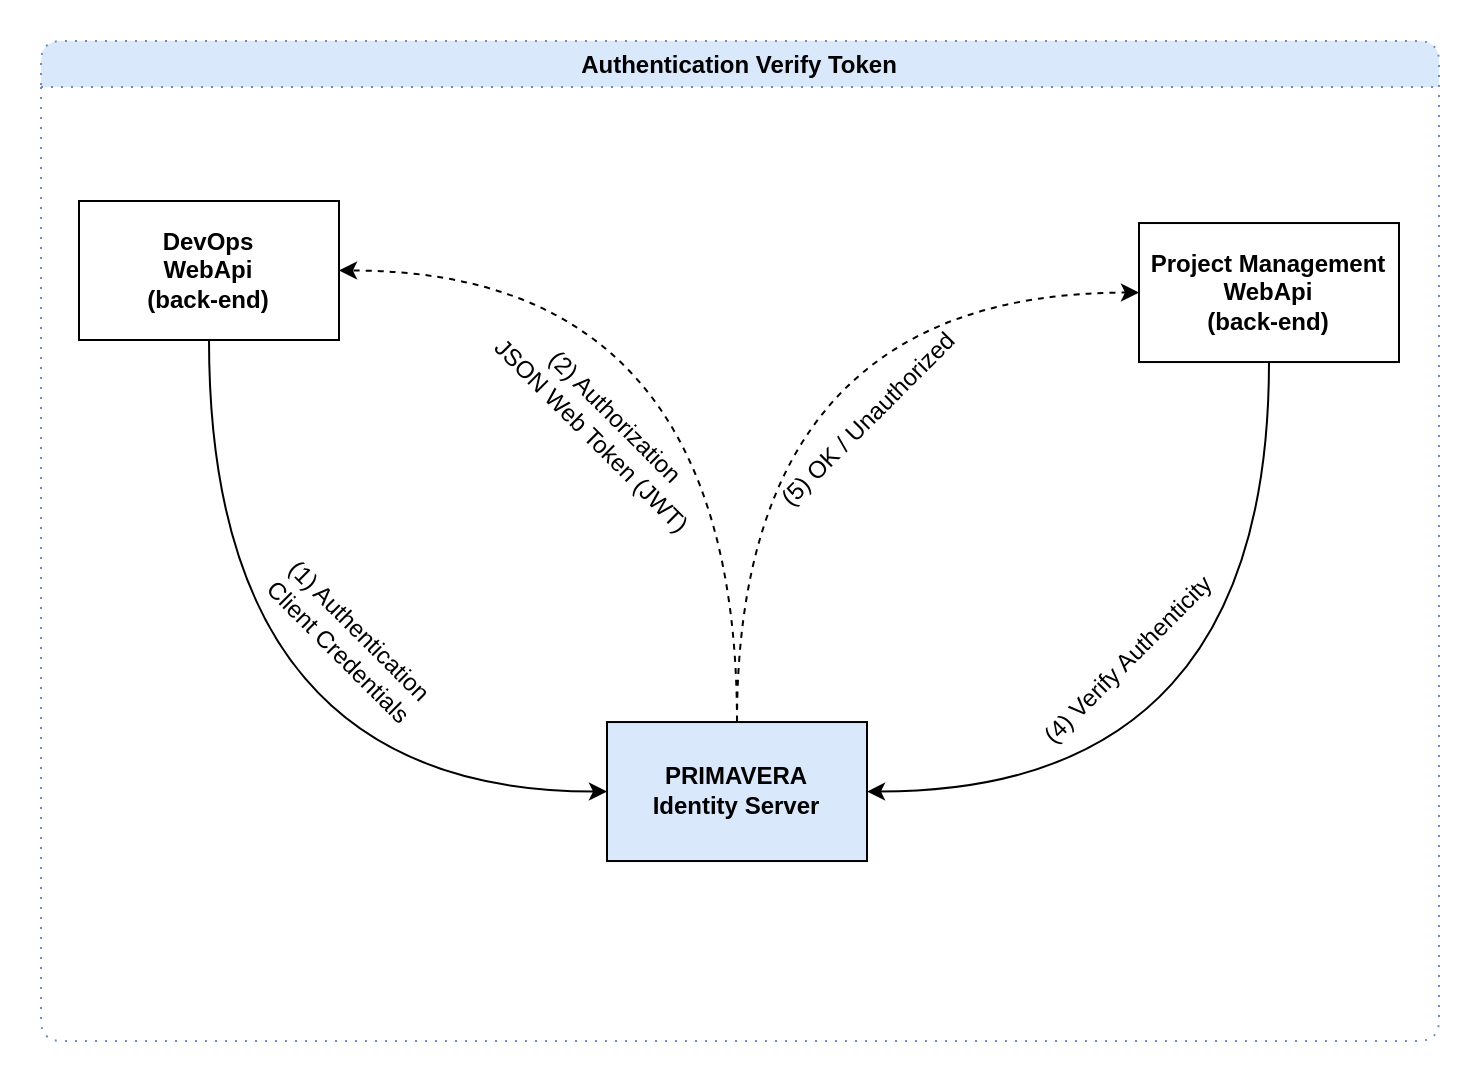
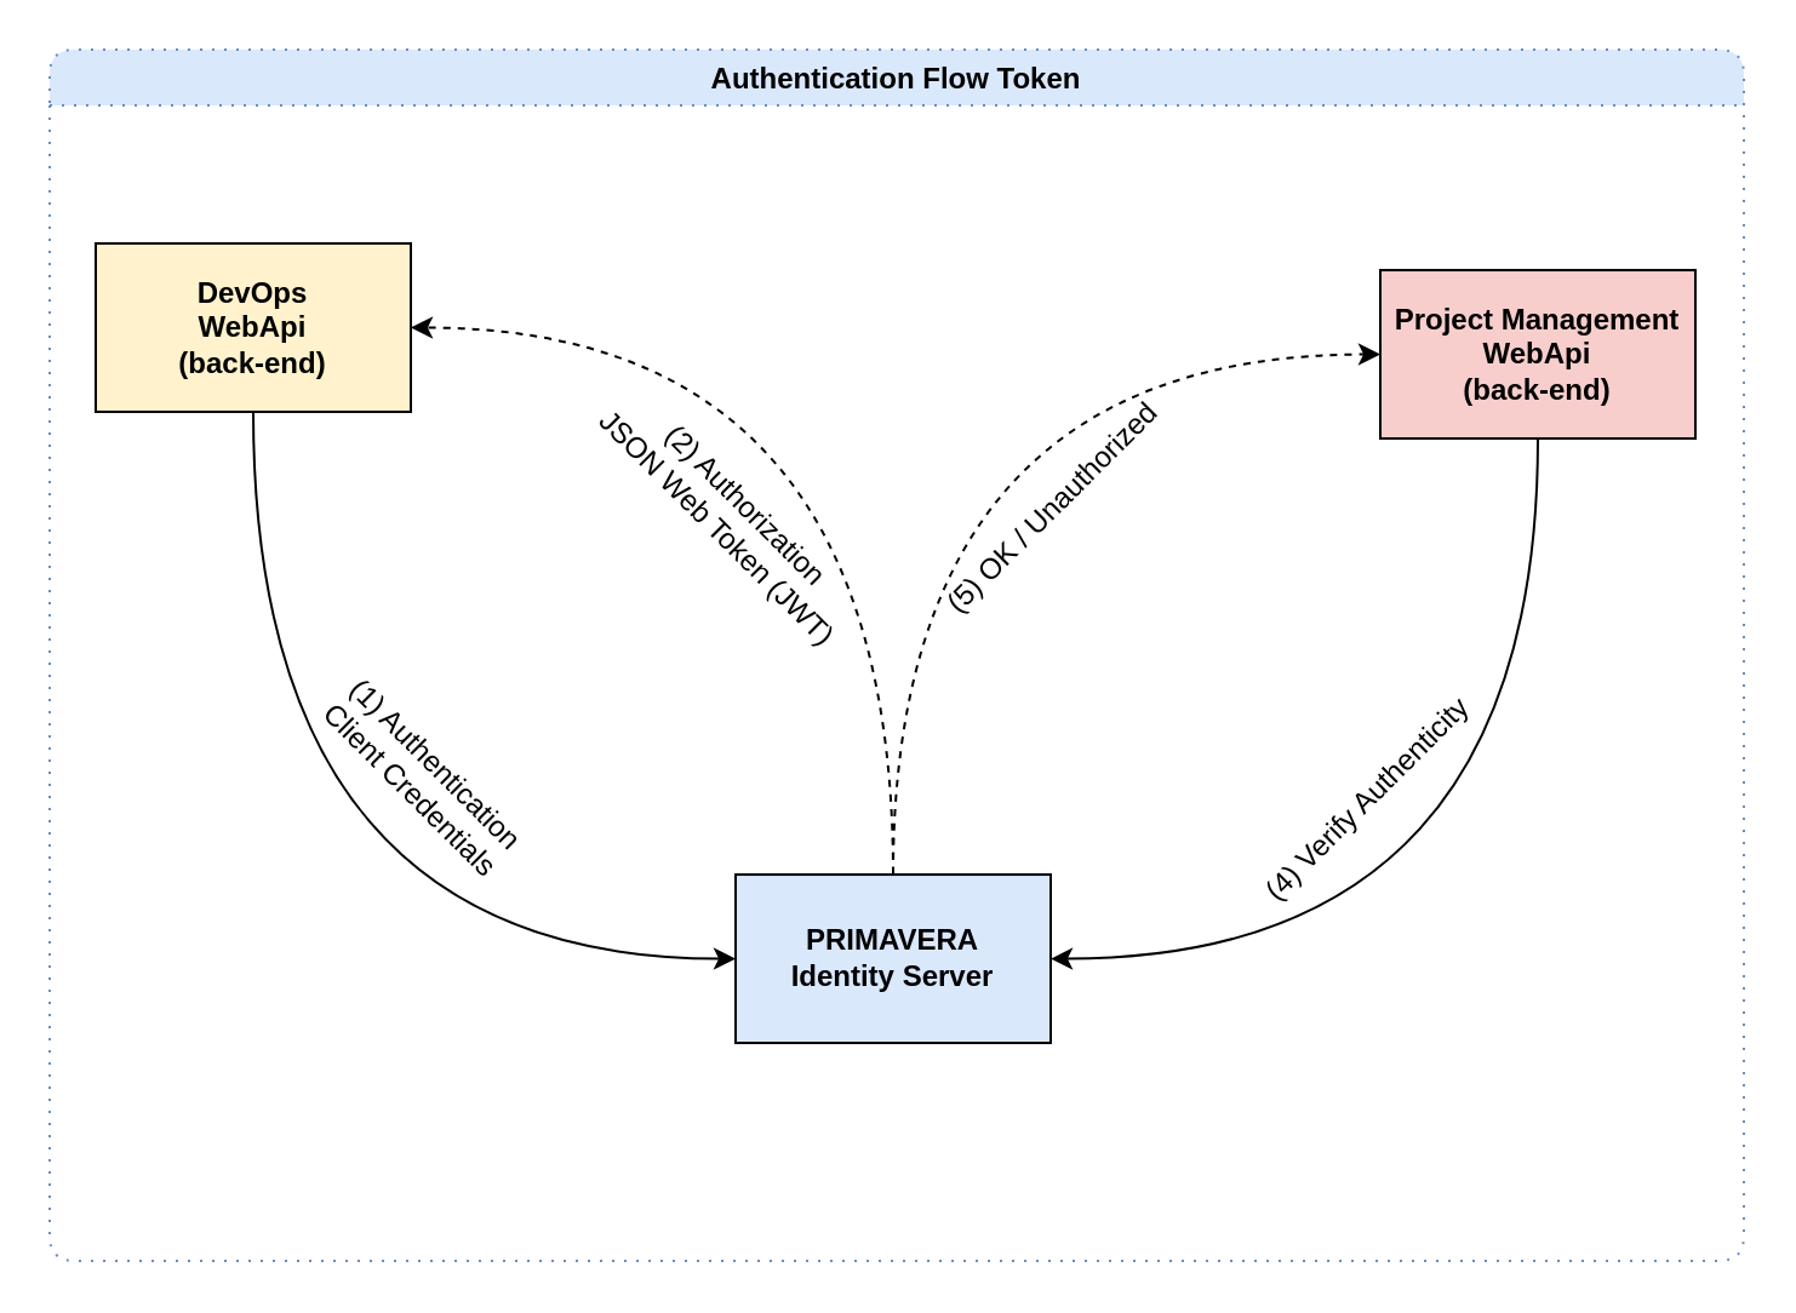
  <mxCell id="0" />
  <mxCell id="1" parent="0" />
- <mxCell id="2" value="Authentication Verify Token" style="swimlane;rounded=1;shadow=0;glass=0;comic=0;swimlaneFillColor=none;fillColor=#dae8fc;strokeColor=#6c8ebf;dashed=1;dashPattern=1 4;" vertex="1" parent="1"><mxGeometry x="20" y="20" width="699" height="500" as="geometry" /></mxCell>
+ <mxCell id="2" value="Authentication Flow Token" style="swimlane;rounded=1;shadow=0;glass=0;comic=0;swimlaneFillColor=none;fillColor=#dae8fc;strokeColor=#6c8ebf;dashed=1;dashPattern=1 4;" vertex="1" parent="1"><mxGeometry x="20" y="20" width="699" height="500" as="geometry" /></mxCell>
  <mxCell id="3" style="edgeStyle=orthogonalEdgeStyle;curved=1;orthogonalLoop=1;jettySize=auto;html=1;exitX=0.5;exitY=1;exitDx=0;exitDy=0;entryX=0;entryY=0.5;entryDx=0;entryDy=0;" edge="1" parent="2" source="5" target="13"><mxGeometry relative="1" as="geometry" /></mxCell>
  <mxCell id="4" value="(1) Authentication&lt;br&gt;Client Credentials" style="text;html=1;align=center;verticalAlign=middle;resizable=0;points=[];labelBackgroundColor=none;rotation=45;fontStyle=0" vertex="1" connectable="0" parent="3"><mxGeometry x="-0.001" y="12" relative="1" as="geometry"><mxPoint x="58.03" y="-61.9" as="offset" /></mxGeometry></mxCell>
- <mxCell id="5" value="DevOps&lt;br&gt;WebApi&lt;br&gt;(back-end)" style="whiteSpace=wrap;html=1;fontStyle=1" vertex="1" parent="2"><mxGeometry x="19" y="80.0" width="130" height="69.5" as="geometry" /></mxCell>
+ <mxCell id="5" value="DevOps&lt;br&gt;WebApi&lt;br&gt;(back-end)" style="whiteSpace=wrap;html=1;fontStyle=1;fillColor=#fff2cc;" vertex="1" parent="2"><mxGeometry x="19" y="80.0" width="130" height="69.5" as="geometry" /></mxCell>
  <mxCell id="6" style="edgeStyle=orthogonalEdgeStyle;curved=1;orthogonalLoop=1;jettySize=auto;html=1;exitX=0.5;exitY=1;exitDx=0;exitDy=0;entryX=1;entryY=0.5;entryDx=0;entryDy=0;" edge="1" parent="2" source="8" target="13"><mxGeometry relative="1" as="geometry" /></mxCell>
  <mxCell id="7" value="(4) Verify Authenticity" style="text;html=1;align=center;verticalAlign=middle;resizable=0;points=[];labelBackgroundColor=none;fontStyle=0;rotation=-45;" vertex="1" connectable="0" parent="6"><mxGeometry x="0.212" y="-18" relative="1" as="geometry"><mxPoint x="-33.59" y="-46.81" as="offset" /></mxGeometry></mxCell>
- <mxCell id="8" value="Project Management&lt;br&gt;WebApi&lt;br&gt;(back-end)" style="whiteSpace=wrap;html=1;fontStyle=1" vertex="1" parent="2"><mxGeometry x="549" y="91.02" width="130" height="69.5" as="geometry" /></mxCell>
+ <mxCell id="8" value="Project Management&lt;br&gt;WebApi&lt;br&gt;(back-end)" style="whiteSpace=wrap;html=1;fontStyle=1;fillColor=#f8cecc;" vertex="1" parent="2"><mxGeometry x="549" y="91.02" width="130" height="69.5" as="geometry" /></mxCell>
  <mxCell id="9" style="edgeStyle=orthogonalEdgeStyle;curved=1;orthogonalLoop=1;jettySize=auto;html=1;exitX=0.5;exitY=0;exitDx=0;exitDy=0;dashed=1;entryX=1;entryY=0.5;entryDx=0;entryDy=0;" edge="1" parent="2" source="13" target="5"><mxGeometry relative="1" as="geometry"><mxPoint x="332" y="119.52" as="targetPoint" /></mxGeometry></mxCell>
  <mxCell id="10" value="(2) Authorization&lt;br&gt;JSON Web Token (JWT)&amp;nbsp;" style="text;html=1;align=center;verticalAlign=middle;resizable=0;points=[];labelBackgroundColor=none;rotation=45;fontStyle=0" vertex="1" connectable="0" parent="9"><mxGeometry x="-0.086" relative="1" as="geometry"><mxPoint x="-66.03" y="45.97" as="offset" /></mxGeometry></mxCell>
  <mxCell id="11" style="edgeStyle=orthogonalEdgeStyle;curved=1;orthogonalLoop=1;jettySize=auto;html=1;exitX=0.5;exitY=0;exitDx=0;exitDy=0;entryX=0;entryY=0.5;entryDx=0;entryDy=0;dashed=1;" edge="1" parent="2" source="13" target="8"><mxGeometry relative="1" as="geometry" /></mxCell>
  <mxCell id="12" value="(5) OK / Unauthorized" style="text;html=1;align=center;verticalAlign=middle;resizable=0;points=[];labelBackgroundColor=none;rotation=-45;" vertex="1" connectable="0" parent="11"><mxGeometry x="-0.163" y="-66" relative="1" as="geometry"><mxPoint x="-1.03" y="23.78" as="offset" /></mxGeometry></mxCell>
  <mxCell id="13" value="PRIMAVERA&lt;br&gt;Identity Server" style="whiteSpace=wrap;html=1;fontStyle=1;fillColor=#dae8fc;" vertex="1" parent="2"><mxGeometry x="283" y="340.52" width="130" height="69.5" as="geometry" /></mxCell>
